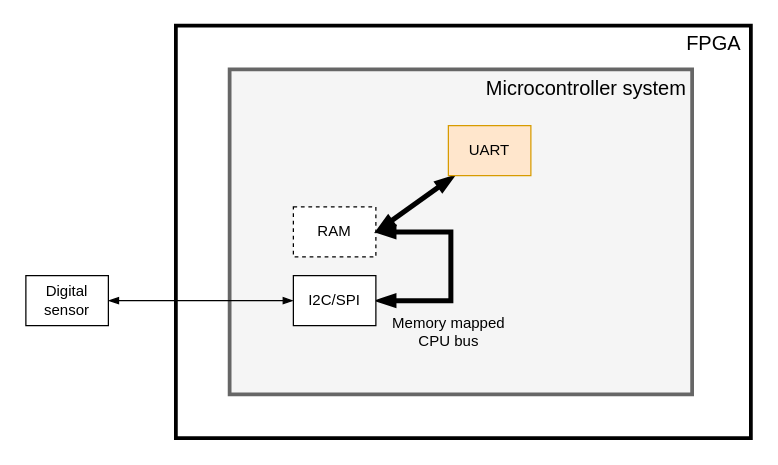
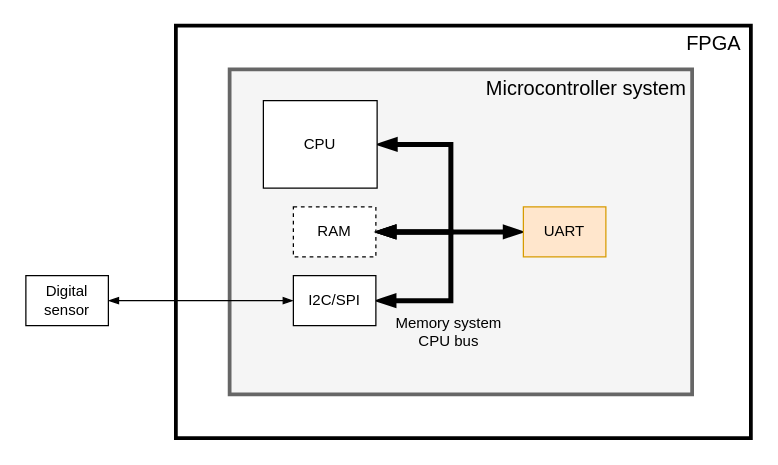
  <mxCell id="0" />
  <mxCell id="1" parent="0" />
  <mxCell id="2" value="" style="rounded=0;whiteSpace=wrap;html=1;strokeWidth=3;" parent="1" vertex="1"><mxGeometry x="140" y="20" width="460" height="330" as="geometry" /></mxCell>
  <mxCell id="3" value="" style="rounded=0;whiteSpace=wrap;html=1;strokeWidth=3;fillColor=#f5f5f5;fontColor=#333333;strokeColor=#666666;" parent="1" vertex="1"><mxGeometry x="183" y="55" width="370" height="260" as="geometry" /></mxCell>
+ <mxCell id="4" style="edgeStyle=none;html=1;rounded=0;startArrow=blockThin;startFill=1;endArrow=blockThin;endFill=1;strokeWidth=4;entryX=1;entryY=0.5;entryDx=0;entryDy=0;exitX=1;exitY=0.5;exitDx=0;exitDy=0;" parent="1" source="5" target="7" edge="1"><mxGeometry relative="1" as="geometry"><mxPoint x="310" y="130" as="sourcePoint" /><mxPoint x="320" y="185" as="targetPoint" /><Array as="points"><mxPoint x="360" y="115" /><mxPoint x="360" y="185" /></Array></mxGeometry></mxCell>
+ <mxCell id="5" value="CPU" style="rounded=0;whiteSpace=wrap;html=1;" parent="1" vertex="1"><mxGeometry x="210" y="80" width="91" height="70" as="geometry" /></mxCell>
  <mxCell id="6" style="edgeStyle=none;rounded=0;html=1;exitX=1;exitY=0.5;exitDx=0;exitDy=0;entryX=1;entryY=0.5;entryDx=0;entryDy=0;startArrow=blockThin;startFill=1;endArrow=blockThin;endFill=1;strokeWidth=4;" parent="1" source="7" target="10" edge="1"><mxGeometry relative="1" as="geometry"><Array as="points"><mxPoint x="360" y="185" /><mxPoint x="360" y="240" /></Array></mxGeometry></mxCell>
  <mxCell id="7" value="RAM" style="rounded=0;whiteSpace=wrap;html=1;dashed=1;" parent="1" vertex="1"><mxGeometry x="234" y="165" width="66" height="40" as="geometry" /></mxCell>
  <mxCell id="8" style="edgeStyle=none;rounded=0;html=1;exitX=1;exitY=0.5;exitDx=0;exitDy=0;startArrow=blockThin;startFill=1;endArrow=blockThin;endFill=1;strokeWidth=4;" parent="1" source="7" target="11" edge="1"><mxGeometry relative="1" as="geometry" /></mxCell>
  <mxCell id="9" style="edgeStyle=none;rounded=0;html=1;exitX=0;exitY=0.5;exitDx=0;exitDy=0;entryX=1;entryY=0.5;entryDx=0;entryDy=0;startArrow=blockThin;startFill=1;endArrow=blockThin;endFill=1;strokeWidth=1;" parent="1" source="10" target="14" edge="1"><mxGeometry relative="1" as="geometry" /></mxCell>
  <mxCell id="10" value="I2C/SPI" style="rounded=0;whiteSpace=wrap;html=1;" parent="1" vertex="1"><mxGeometry x="234" y="220" width="66" height="40" as="geometry" /></mxCell>
- <mxCell id="11" value="UART" style="rounded=0;whiteSpace=wrap;html=1;fillColor=#ffe6cc;strokeColor=#d79b00;" parent="1" vertex="1"><mxGeometry x="358" y="100" width="66" height="40" as="geometry" /></mxCell>
+ <mxCell id="11" value="UART" style="rounded=0;whiteSpace=wrap;html=1;fillColor=#ffe6cc;strokeColor=#d79b00;" parent="1" vertex="1"><mxGeometry x="418" y="165" width="66" height="40" as="geometry" /></mxCell>
  <mxCell id="12" value="&lt;font style=&quot;font-size: 16px&quot;&gt;Microcontroller system&lt;/font&gt;" style="text;html=1;resizable=0;autosize=1;align=center;verticalAlign=middle;points=[];fillColor=none;strokeColor=none;rounded=0;" parent="1" vertex="1"><mxGeometry x="378" y="60" width="180" height="20" as="geometry" /></mxCell>
  <mxCell id="13" value="&lt;font style=&quot;font-size: 16px&quot;&gt;FPGA&lt;/font&gt;" style="text;html=1;resizable=0;autosize=1;align=center;verticalAlign=middle;points=[];fillColor=none;strokeColor=none;rounded=0;" parent="1" vertex="1"><mxGeometry x="540" y="24" width="60" height="20" as="geometry" /></mxCell>
  <mxCell id="14" value="Digital sensor" style="rounded=0;whiteSpace=wrap;html=1;" parent="1" vertex="1"><mxGeometry x="20" y="220" width="66" height="40" as="geometry" /></mxCell>
- <mxCell id="15" value="Memory mapped&lt;br&gt;CPU bus" style="text;html=1;resizable=0;autosize=1;align=center;verticalAlign=middle;points=[];fillColor=none;strokeColor=none;rounded=0;" parent="1" vertex="1"><mxGeometry x="303" y="250" width="110" height="30" as="geometry" /></mxCell>
+ <mxCell id="15" value="Memory system&lt;br&gt;CPU bus" style="text;html=1;resizable=0;autosize=1;align=center;verticalAlign=middle;points=[];fillColor=none;strokeColor=none;rounded=0;" parent="1" vertex="1"><mxGeometry x="303" y="250" width="110" height="30" as="geometry" /></mxCell>
